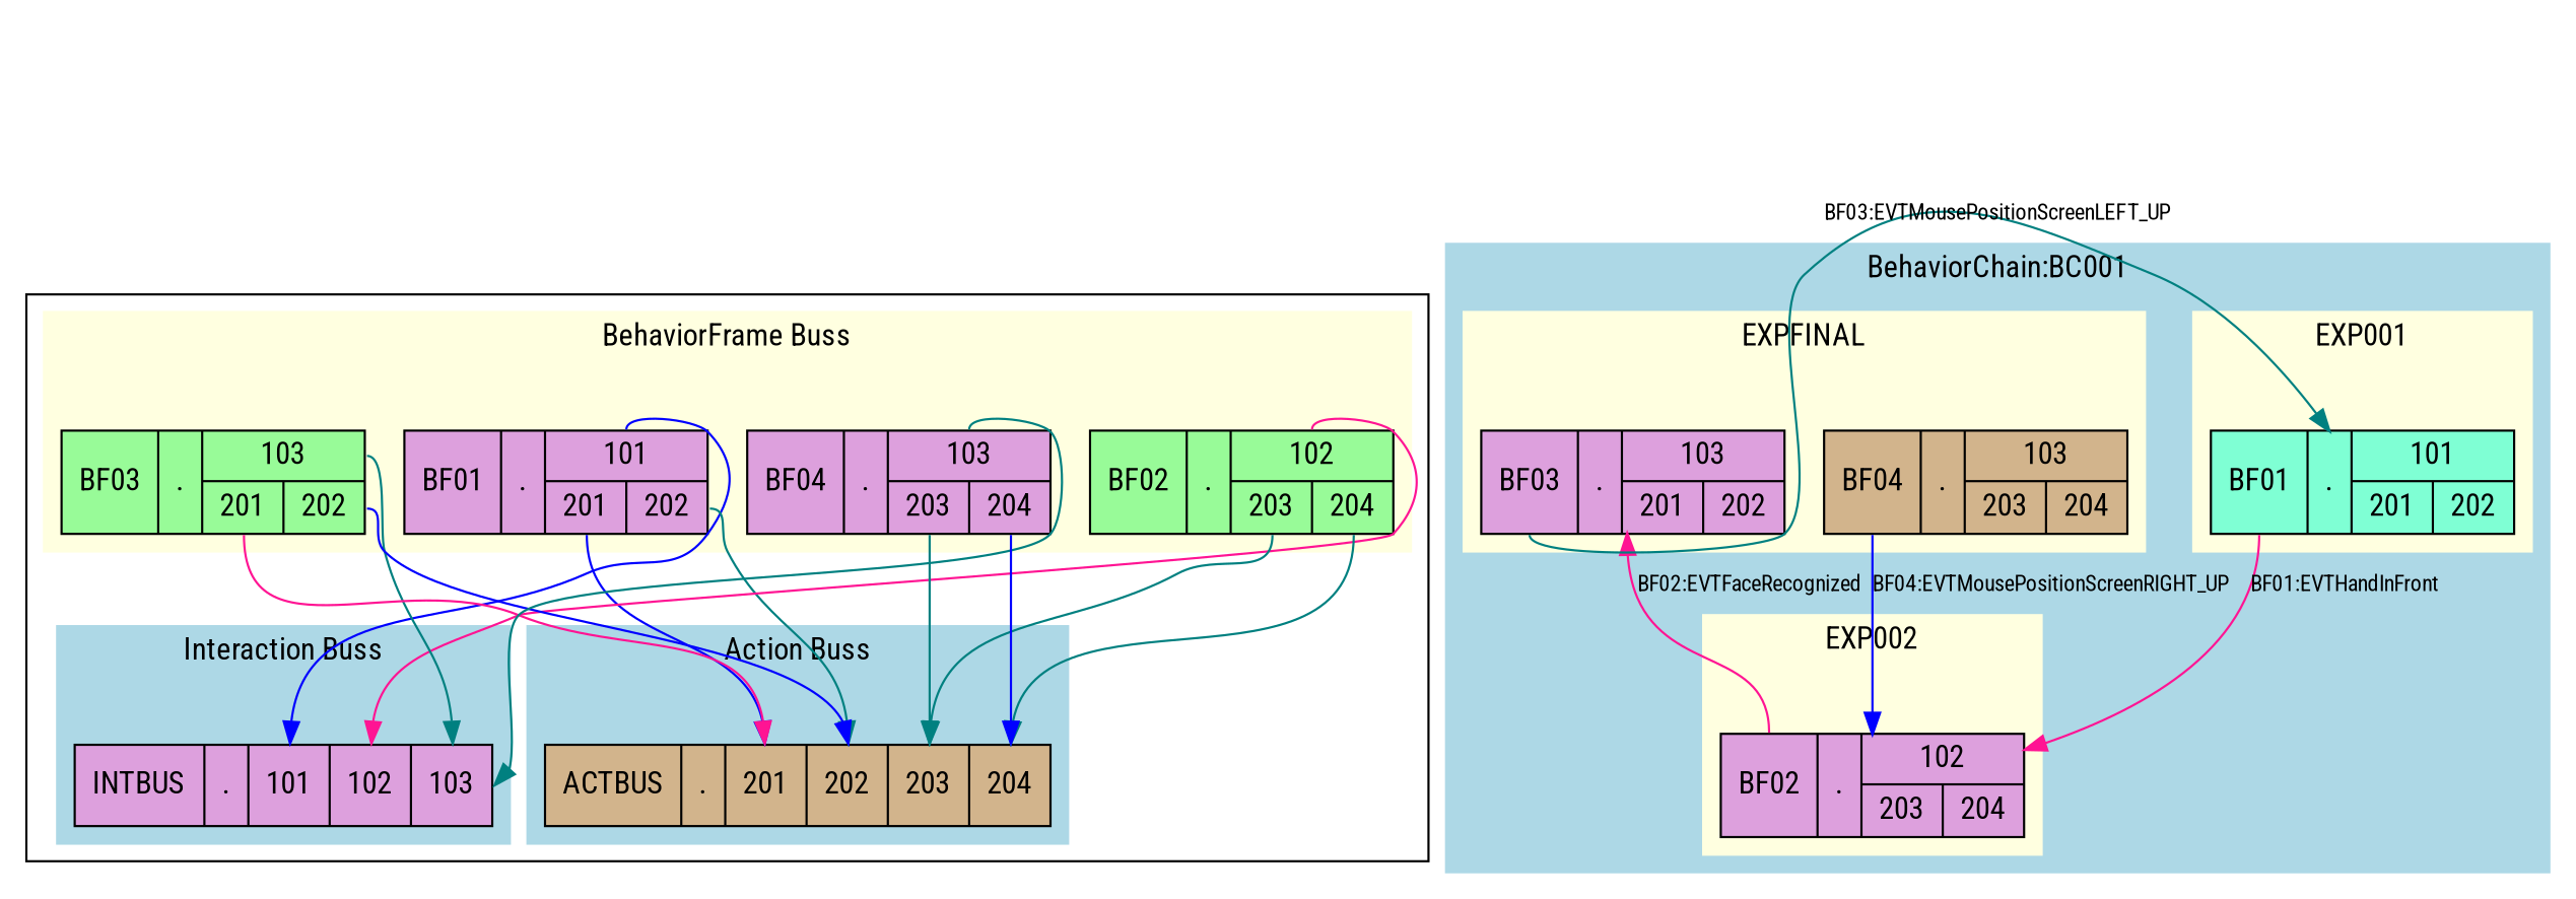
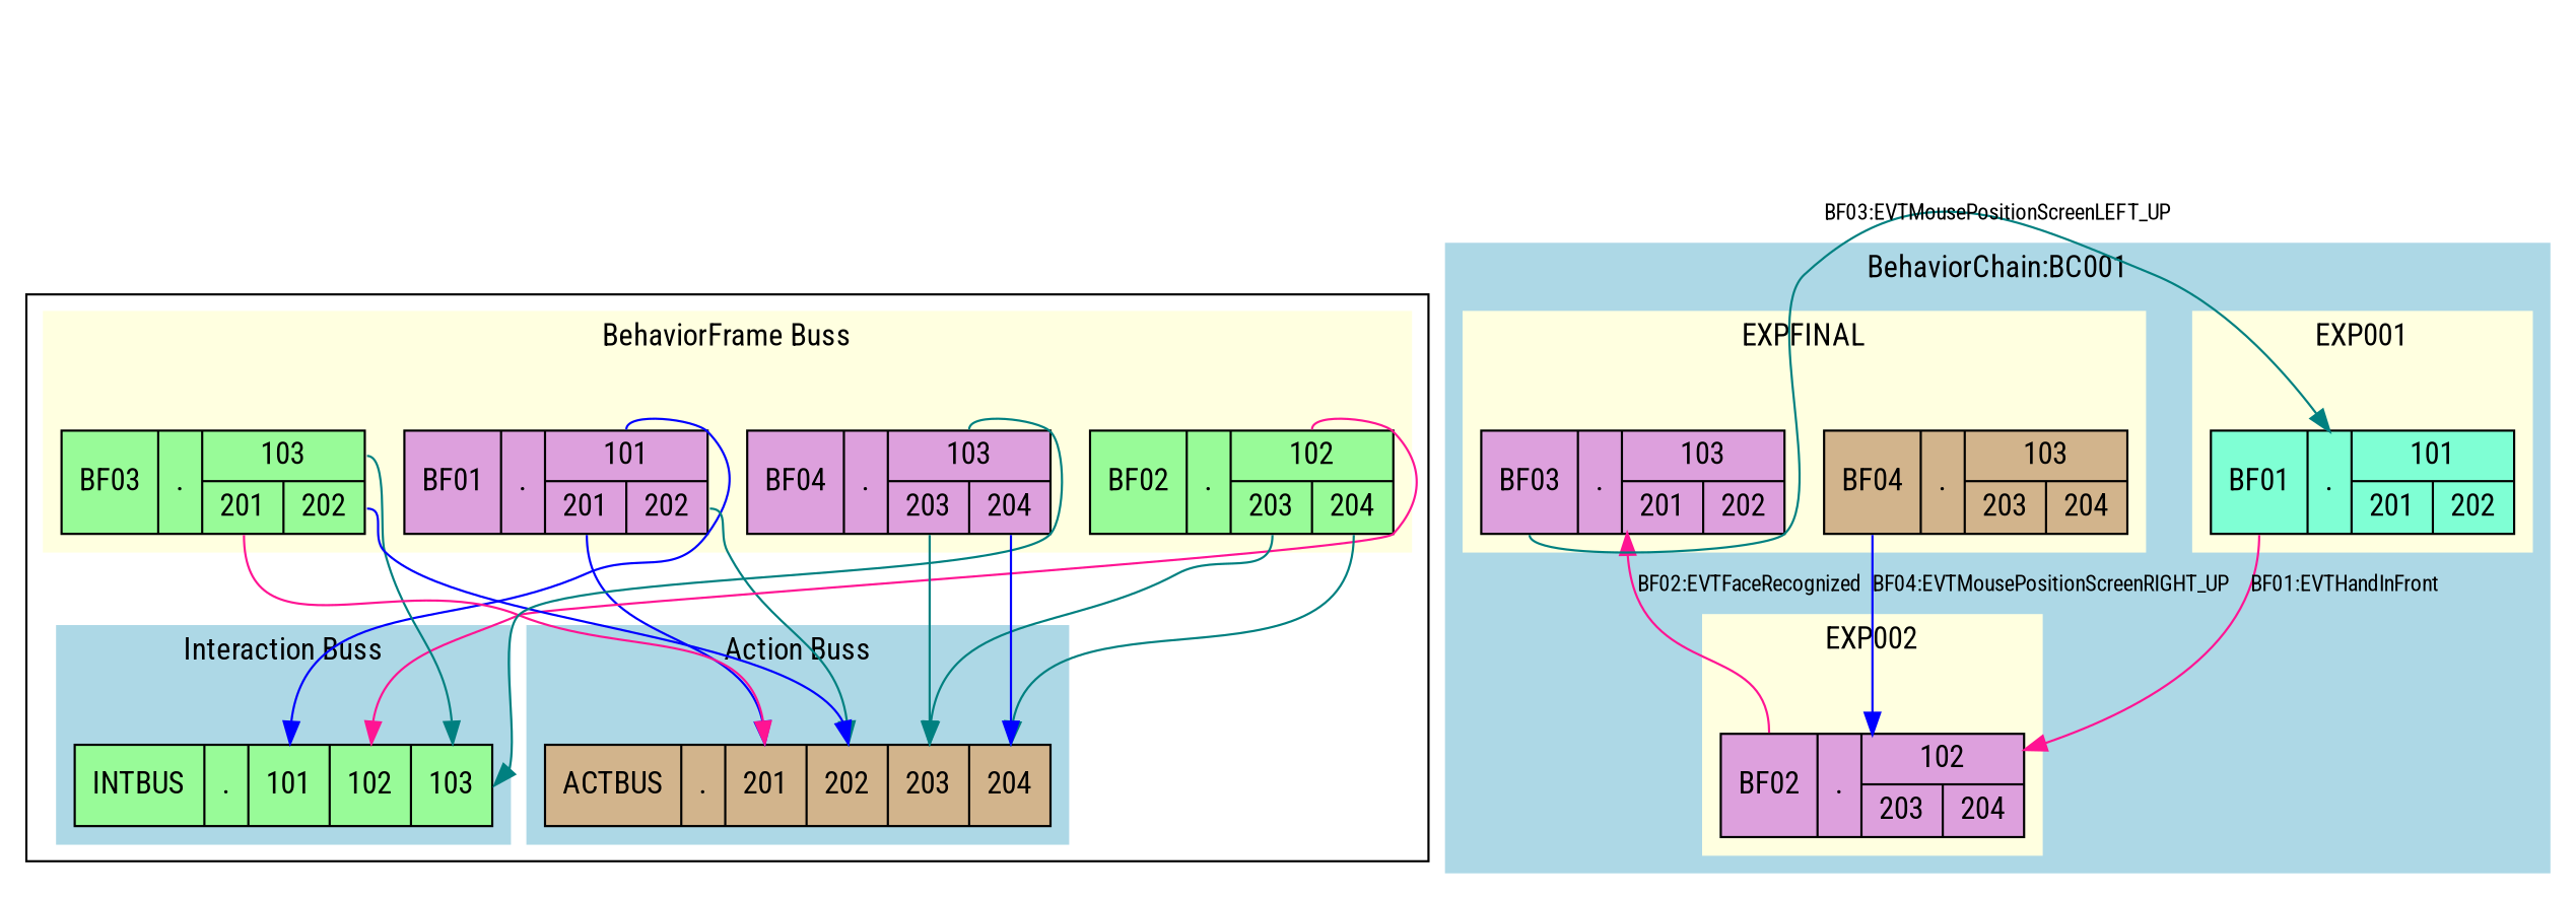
  digraph {
    compound=true
    fontname="Roboto Condensed"
    node [shape=record style=filled fillcolor=plum fontname="Roboto Condensed"]
    edge [tailport=201 color=teal fontname="Roboto Condensed"]
    n1 [label="<bf01>BF01|<f0>.|{<101>101|{<201>201|<202>202}}"]
    n2 [label="<bf02>BF02|<f0>.|{<102>102|{<203>203|<204>204}}" fillcolor=palegreen]
    n3 [label="<bf03>BF03|<f0>.|{<103>103|{<201>201|<202>202}}" fillcolor=palegreen]
    n4 [label="<bf04>BF04|<f0>.|{<103>103|{<203>203|<204>204}}"]
-   n5 [label="<intbus>INTBUS|<f0>.|<101>101|<102>102|<103>103"]
+   n5 [label="<intbus>INTBUS|<f0>.|<101>101|<102>102|<103>103" fillcolor=palegreen]
    n6 [label="<actbus> ACTBUS|<f0>.|<201>201|<202>202|<203>203|<204>204" fillcolor=tan]
    n7 [label="<bf01>BF01|<f0>.|{<101>101|{<201>201|<202>202}}" fillcolor=aquamarine]
    n8 [label="<bf02>BF02|<f0>.|{<102>102|{<203>203|<204>204}}"]
    n9 [label="<bf03>BF03|<f0>.|{<103>103|{<201>201|<202>202}}"]
    n10 [label="<bf04>BF04|<f0>.|{<103>103|{<203>203|<204>204}}" fillcolor=tan]
    subgraph cluster_1 {
      subgraph cluster_2 {
        color=lightyellow
        label="BehaviorFrame Buss"
        style=filled
        n1
        n2
        n3
        n4
      }
      subgraph cluster_3 {
        color=lightblue
        label="Interaction Buss"
        style=filled
        n5
      }
      subgraph cluster_4 {
        color=lightblue
        label="Action Buss"
        style=filled
        n6
      }
    }
    subgraph cluster_5 {
      color=lightblue
      label="BehaviorChain:BC001"
      style=filled
      subgraph cluster_6 {
        color=lightyellow
        label=EXP001
        style=filled
        n7
      }
      subgraph cluster_7 {
        color=lightyellow
        label=EXP002
        style=filled
        n8
      }
      subgraph cluster_8 {
        color=lightyellow
        label=EXPFINAL
        style=filled
        n9
        n10
      }
    }
    n1 -> n5 [headport=101 tailport=101 color=blue]
    n1 -> n6 [headport=201 color=blue]
    n1 -> n6 [headport=202 tailport=202]
    n2 -> n5 [headport=102 tailport=102 color=deeppink]
    n2 -> n6 [headport=203 tailport=203]
    n2 -> n6 [headport=204 tailport=204]
    n3 -> n5 [headport=103 tailport=103]
    n3 -> n6 [headport=201 color=deeppink]
    n3 -> n6 [headport=202 tailport=202 color=blue]
    n4 -> n5 [headport=103 tailport=103]
    n4 -> n6 [headport=203 tailport=203]
    n4 -> n6 [headport=204 tailport=204 color=blue]
    n7 -> n8 [fontsize=10 label="BF01:EVTHandInFront" tailport=bf01 color=deeppink]
    n8 -> n9 [fontsize=10 label="BF02:EVTFaceRecognized" tailport=bf02 color=deeppink]
    n9 -> n7 [fontsize=10 label="BF03:EVTMousePositionScreenLEFT_UP" tailport=bf03]
    n10 -> n8 [fontsize=10 label="BF04:EVTMousePositionScreenRIGHT_UP" tailport=bf04 color=blue]
  }
